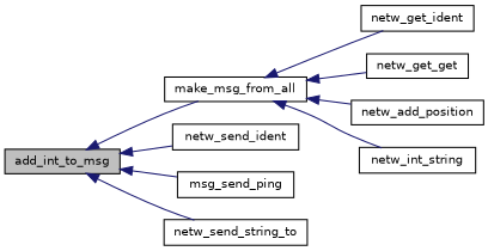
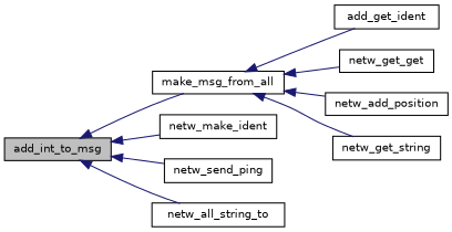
  digraph {
    rankdir=LR
    node [color=black fillcolor=white fontname=Helvetica fontsize=10 shape=record style=filled]
    edge [color=midnightblue dir=back fontname=Helvetica fontsize=10 labelfontname=Helvetica labelfontsize=10 style=solid]
    n1 [fillcolor=grey75 fontcolor=black height=0.2 label=add_int_to_msg width=0.4]
    n2 [height=0.2 label=make_msg_from_all width=0.4]
-   n3 [height=0.2 label=netw_send_ident width=0.4]
-   n4 [height=0.2 label=msg_send_ping width=0.4]
-   n5 [height=0.2 label=netw_send_string_to width=0.4]
-   n6 [height=0.2 label=netw_get_ident width=0.4]
+   n3 [height=0.2 label=netw_make_ident width=0.4]
+   n4 [height=0.2 label=netw_send_ping width=0.4]
+   n5 [height=0.2 label=netw_all_string_to width=0.4]
+   n6 [height=0.2 label=add_get_ident width=0.4]
    n7 [height=0.2 label=netw_get_get width=0.4]
    n8 [height=0.2 label=netw_add_position width=0.4]
-   n9 [height=0.2 label=netw_int_string width=0.4]
+   n9 [height=0.2 label=netw_get_string width=0.4]
    n1 -> n2
    n1 -> n3
    n1 -> n4
    n1 -> n5
    n2 -> n6
    n2 -> n7
    n2 -> n8
    n2 -> n9
  }
